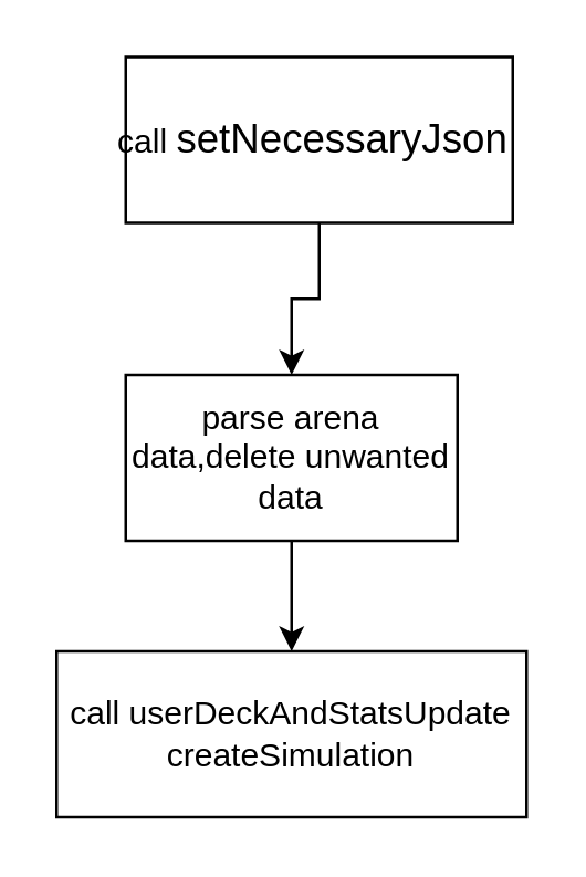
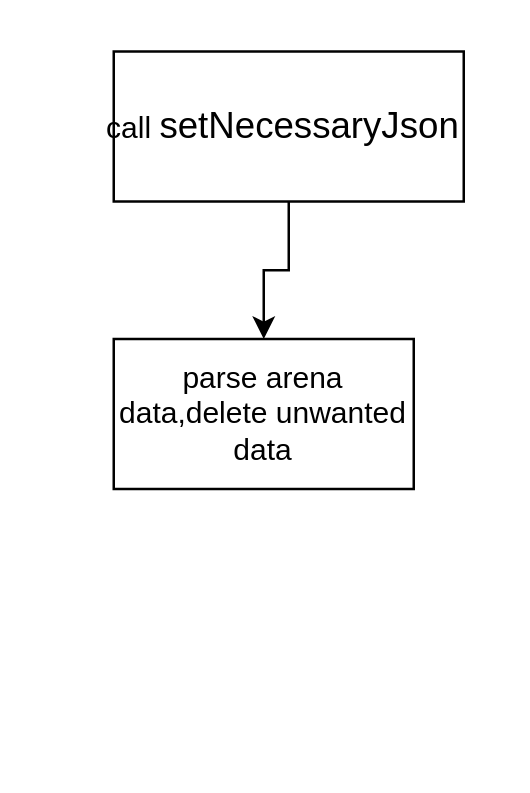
  <mxCell id="0" />
  <mxCell id="1" parent="0" />
  <mxCell id="2" value="" style="edgeStyle=orthogonalEdgeStyle;rounded=0;orthogonalLoop=1;jettySize=auto;html=1;" edge="1" parent="1" source="3" target="5"><mxGeometry relative="1" as="geometry" /></mxCell>
  <mxCell id="3" value="call&amp;nbsp;&lt;span lang=&quot;EN-US&quot; style=&quot;font-size: 11.0pt ; font-family: &amp;#34;calibri&amp;#34; , sans-serif&quot;&gt;setNecessaryJson&amp;nbsp;&lt;/span&gt;" style="rounded=0;whiteSpace=wrap;html=1;" vertex="1" parent="1"><mxGeometry x="45" y="20" width="140" height="60" as="geometry" /></mxCell>
- <mxCell id="4" value="" style="edgeStyle=orthogonalEdgeStyle;rounded=0;orthogonalLoop=1;jettySize=auto;html=1;" edge="1" parent="1" source="5" target="6"><mxGeometry relative="1" as="geometry" /></mxCell>
  <mxCell id="5" value="parse arena data,delete unwanted data" style="rounded=0;whiteSpace=wrap;html=1;" vertex="1" parent="1"><mxGeometry x="45" y="135" width="120" height="60" as="geometry" /></mxCell>
- <mxCell id="6" value="call&amp;nbsp;userDeckAndStatsUpdate&lt;br&gt;createSimulation" style="rounded=0;whiteSpace=wrap;html=1;" vertex="1" parent="1"><mxGeometry x="20" y="235" width="170" height="60" as="geometry" /></mxCell>
